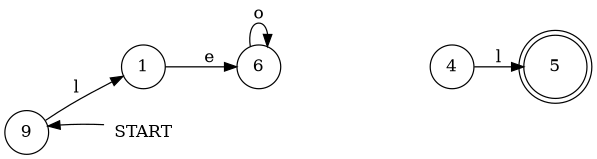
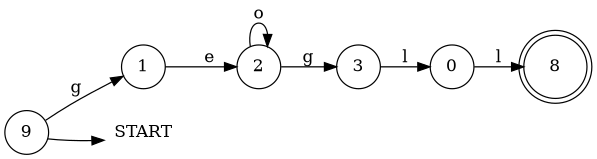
  digraph {
    rankdir=LR
    node [shape=circle]
    n1 [label=9]
    n2 [label=1]
-   n3 [label=6]
-   n5 [label=4]
-   n6 [label=5 shape=doublecircle]
+   n3 [label=2]
+   n4 [label=3]
+   n5 [label=0]
+   n6 [label=8 shape=doublecircle]
    START [shape=plaintext]
-   n1 -> n2 [label=l]
+   n1 -> n2 [label=g]
    n2 -> n3 [label=e]
    n3 -> n3 [label=o]
+   n3 -> n4 [label=g]
+   n4 -> n5 [label=l]
    n5 -> n6 [label=l]
-   START -> n1
+   n1 -> START
  }
